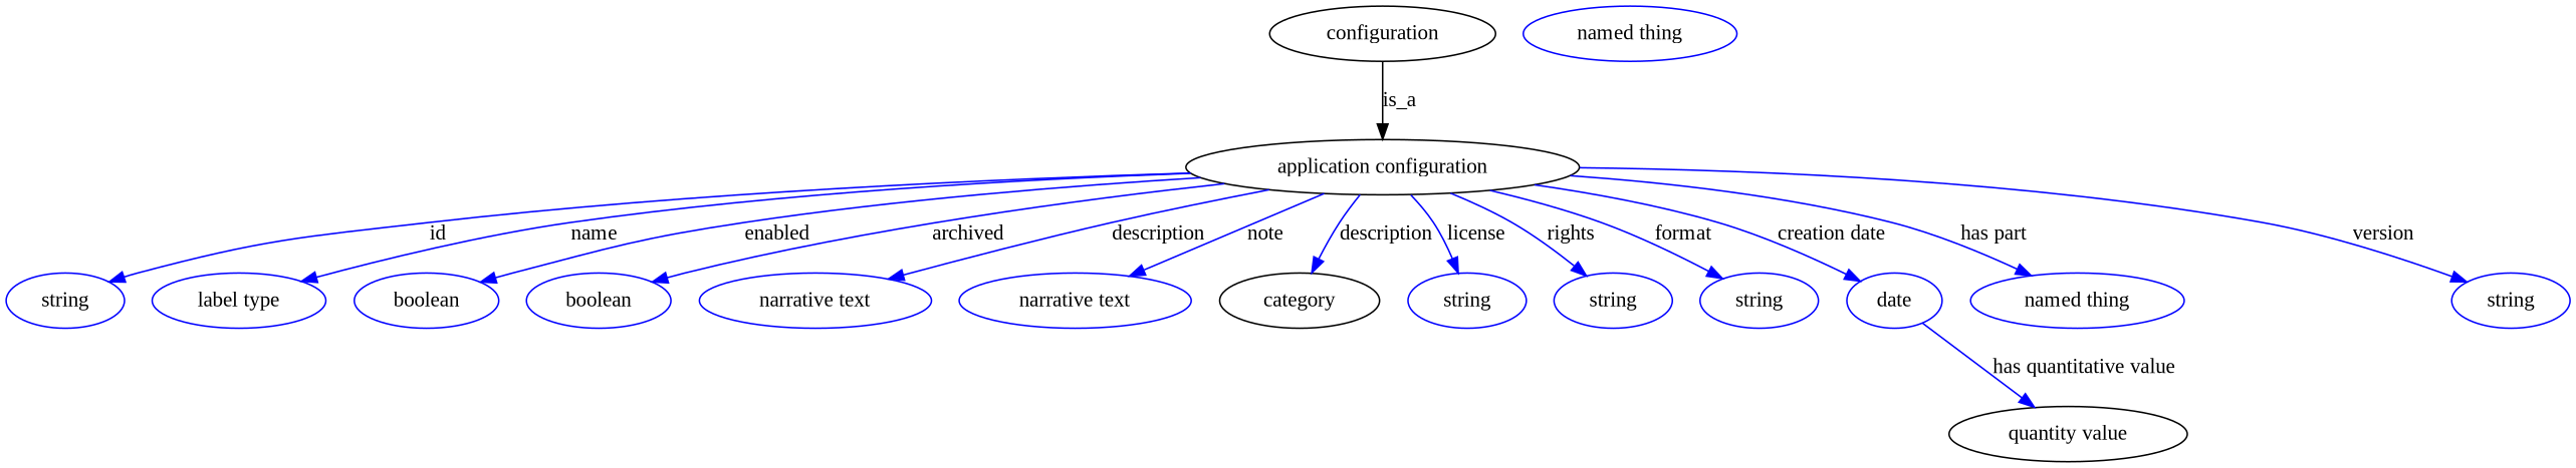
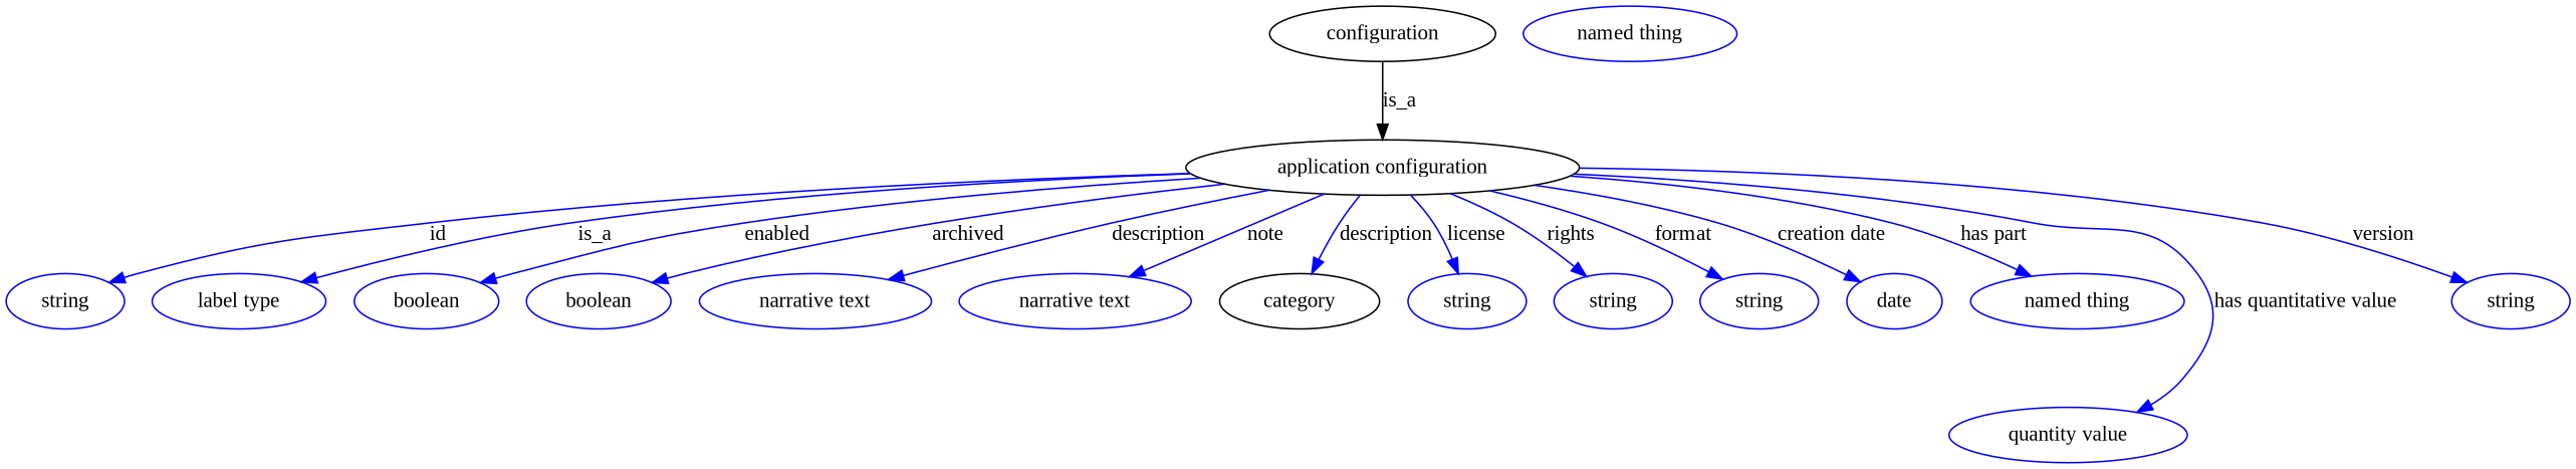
  digraph {
    fontname="Liberation Serif"
    node [fontname="Liberation Serif" color=blue]
    edge [color=blue fontname="Liberation Serif" style=solid]
    n1 [height=0.5 label="application configuration" width=3.5566 color=""]
    n2 [height=0.5 label=string width=1.0652]
    n3 [height=0.5 label="label type" width=1.5707]
    n4 [height=0.5 label=boolean width=1.2999]
    n5 [height=0.5 label=boolean width=1.2999]
    n6 [height=0.5 label="narrative text" width=2.0943]
    n7 [height=0.5 label="narrative text" width=2.0943]
    category [height=0.5 width=1.4443 color=""]
    n9 [height=0.5 label=string width=1.0652]
    n10 [height=0.5 label=string width=1.0652]
    n11 [height=0.5 label=string width=1.0652]
    n12 [height=0.5 label=date width=0.86659]
    n13 [height=0.5 label="named thing" width=1.9318]
-   n14 [color=black height=0.5 label="quantity value" width=2.1484]
+   n14 [height=0.5 label="quantity value" width=2.1484]
    n15 [height=0.5 label=string width=1.0652]
    configuration [height=0.5 width=2.0401 color=""]
    n17 [height=0.5 label="named thing" width=1.9318]
    n1 -> n2 [label=id]
-   n1 -> n3 [label=name]
+   n1 -> n3 [label=is_a]
    n1 -> n4 [label=enabled]
    n1 -> n5 [label=archived]
    n1 -> n6 [label=description]
    n1 -> n7 [label=note]
    n1 -> category [label=description]
    n1 -> n9 [label=license]
    n1 -> n10 [label=rights]
    n1 -> n11 [label=format]
    n1 -> n12 [label="creation date"]
    n1 -> n13 [label="has part"]
-   n12 -> n14 [label="has quantitative value"]
+   n1 -> n14 [label="has quantitative value"]
    n1 -> n15 [label=version]
    configuration -> n1 [label=is_a color="" style=""]
  }
